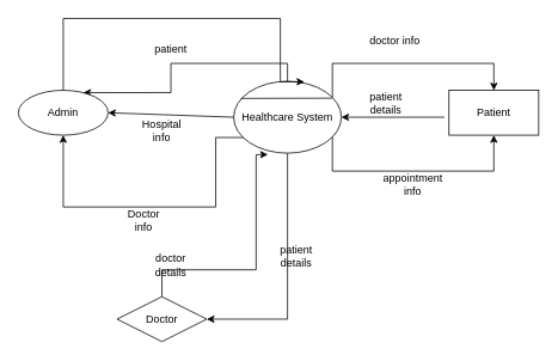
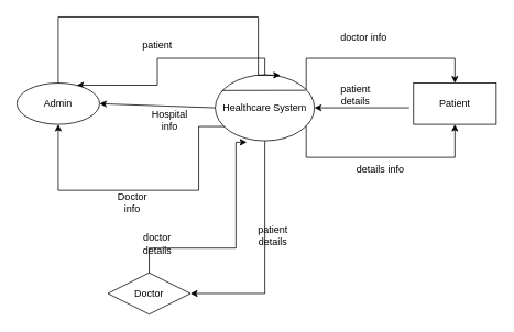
  <mxCell id="0" />
  <mxCell id="1" parent="0" />
  <mxCell id="2" style="edgeStyle=orthogonalEdgeStyle;rounded=0;orthogonalLoop=1;jettySize=auto;html=1;exitX=0.5;exitY=0;exitDx=0;exitDy=0;entryX=0.75;entryY=0;entryDx=0;entryDy=0;" edge="1" parent="1" source="7" target="9"><mxGeometry relative="1" as="geometry" /></mxCell>
  <mxCell id="3" style="edgeStyle=orthogonalEdgeStyle;rounded=0;orthogonalLoop=1;jettySize=auto;html=1;entryX=0.5;entryY=1;entryDx=0;entryDy=0;exitX=0.13;exitY=0.783;exitDx=0;exitDy=0;exitPerimeter=0;" edge="1" parent="1" source="7" target="9"><mxGeometry relative="1" as="geometry"><Array as="points"><mxPoint x="240" y="153" /><mxPoint x="240" y="230" /><mxPoint x="70" y="230" /></Array></mxGeometry></mxCell>
  <mxCell id="4" style="edgeStyle=orthogonalEdgeStyle;rounded=0;orthogonalLoop=1;jettySize=auto;html=1;entryX=1;entryY=0.5;entryDx=0;entryDy=0;exitX=0.5;exitY=1;exitDx=0;exitDy=0;" edge="1" parent="1" source="7" target="10"><mxGeometry relative="1" as="geometry"><mxPoint x="300" y="360" as="targetPoint" /></mxGeometry></mxCell>
  <mxCell id="5" style="edgeStyle=orthogonalEdgeStyle;rounded=0;orthogonalLoop=1;jettySize=auto;html=1;entryX=0.5;entryY=0;entryDx=0;entryDy=0;exitX=0.978;exitY=0.348;exitDx=0;exitDy=0;exitPerimeter=0;" edge="1" parent="1" source="7" target="11"><mxGeometry relative="1" as="geometry"><Array as="points"><mxPoint x="370" y="118" /><mxPoint x="370" y="70" /><mxPoint x="550" y="70" /></Array></mxGeometry></mxCell>
  <mxCell id="6" style="edgeStyle=orthogonalEdgeStyle;rounded=0;orthogonalLoop=1;jettySize=auto;html=1;entryX=0.5;entryY=1;entryDx=0;entryDy=0;exitX=0.946;exitY=0.728;exitDx=0;exitDy=0;exitPerimeter=0;" edge="1" parent="1" source="7" target="11"><mxGeometry relative="1" as="geometry"><Array as="points"><mxPoint x="336" y="150" /><mxPoint x="370" y="150" /><mxPoint x="370" y="190" /><mxPoint x="550" y="190" /></Array></mxGeometry></mxCell>
  <mxCell id="7" value="Healthcare System" style="ellipse;whiteSpace=wrap;html=1;aspect=fixed;" vertex="1" parent="1"><mxGeometry x="260" y="90" width="120" height="80" as="geometry" /></mxCell>
  <mxCell id="8" value="" style="endArrow=none;html=1;rounded=0;entryX=0.068;entryY=0.238;entryDx=0;entryDy=0;entryPerimeter=0;exitX=0.912;exitY=0.235;exitDx=0;exitDy=0;exitPerimeter=0;" edge="1" parent="1" source="7" target="7"><mxGeometry width="50" height="50" relative="1" as="geometry"><mxPoint x="280" y="160" as="sourcePoint" /><mxPoint x="330" y="110" as="targetPoint" /></mxGeometry></mxCell>
  <mxCell id="9" value="Admin" style="ellipse;whiteSpace=wrap;html=1;" vertex="1" parent="1"><mxGeometry x="20" y="100" width="100" height="50" as="geometry" /></mxCell>
  <mxCell id="10" value="Doctor" style="rhombus;whiteSpace=wrap;html=1;" vertex="1" parent="1"><mxGeometry x="130" y="330" width="100" height="50" as="geometry" /></mxCell>
  <mxCell id="11" value="Patient" style="rounded=0;whiteSpace=wrap;html=1;" vertex="1" parent="1"><mxGeometry x="500" y="100" width="100" height="50" as="geometry" /></mxCell>
  <mxCell id="12" style="rounded=0;orthogonalLoop=1;jettySize=auto;html=1;entryX=1;entryY=0.5;entryDx=0;entryDy=0;exitX=0;exitY=0.5;exitDx=0;exitDy=0;" edge="1" parent="1" source="7" target="9"><mxGeometry relative="1" as="geometry" /></mxCell>
  <mxCell id="13" style="edgeStyle=orthogonalEdgeStyle;rounded=0;orthogonalLoop=1;jettySize=auto;html=1;exitX=-0.052;exitY=0.6;exitDx=0;exitDy=0;exitPerimeter=0;" edge="1" parent="1" source="11" target="7"><mxGeometry relative="1" as="geometry" /></mxCell>
  <mxCell id="14" value="patient" style="text;html=1;align=center;verticalAlign=middle;whiteSpace=wrap;rounded=0;" vertex="1" parent="1"><mxGeometry x="160" y="40" width="60" height="30" as="geometry" /></mxCell>
- <mxCell id="15" value="Hospital info" style="text;html=1;align=center;verticalAlign=middle;whiteSpace=wrap;rounded=0;" vertex="1" parent="1"><mxGeometry x="150" y="130" width="60" height="30" as="geometry" /></mxCell>
+ <mxCell id="15" value="Hospital info" style="text;html=1;align=center;verticalAlign=middle;whiteSpace=wrap;rounded=0;" vertex="1" parent="1"><mxGeometry x="175" y="130" width="60" height="30" as="geometry" /></mxCell>
  <mxCell id="16" value="Doctor info" style="text;html=1;align=center;verticalAlign=middle;whiteSpace=wrap;rounded=0;" vertex="1" parent="1"><mxGeometry x="130" y="230" width="60" height="30" as="geometry" /></mxCell>
  <mxCell id="17" value="doctor info" style="text;html=1;align=center;verticalAlign=middle;whiteSpace=wrap;rounded=0;" vertex="1" parent="1"><mxGeometry x="410" y="30" width="60" height="30" as="geometry" /></mxCell>
  <mxCell id="18" value="patient details" style="text;html=1;align=center;verticalAlign=middle;whiteSpace=wrap;rounded=0;" vertex="1" parent="1"><mxGeometry x="400" y="100" width="60" height="30" as="geometry" /></mxCell>
- <mxCell id="19" value="appointment info" style="text;html=1;align=center;verticalAlign=middle;whiteSpace=wrap;rounded=0;" vertex="1" parent="1"><mxGeometry x="430" y="190" width="60" height="30" as="geometry" /></mxCell>
+ <mxCell id="19" value="details info" style="text;html=1;align=center;verticalAlign=middle;whiteSpace=wrap;rounded=0;" vertex="1" parent="1"><mxGeometry x="430" y="190" width="60" height="30" as="geometry" /></mxCell>
  <mxCell id="20" value="patient details" style="text;html=1;align=center;verticalAlign=middle;whiteSpace=wrap;rounded=0;" vertex="1" parent="1"><mxGeometry x="300" y="270" width="60" height="30" as="geometry" /></mxCell>
  <mxCell id="21" style="edgeStyle=orthogonalEdgeStyle;rounded=0;orthogonalLoop=1;jettySize=auto;html=1;entryX=0.318;entryY=1.021;entryDx=0;entryDy=0;entryPerimeter=0;exitX=0.5;exitY=0;exitDx=0;exitDy=0;" edge="1" parent="1" source="10" target="7"><mxGeometry relative="1" as="geometry"><Array as="points"><mxPoint x="180" y="300" /><mxPoint x="285" y="300" /></Array></mxGeometry></mxCell>
  <mxCell id="22" value="doctor details" style="text;html=1;align=center;verticalAlign=middle;whiteSpace=wrap;rounded=0;" vertex="1" parent="1"><mxGeometry x="160" y="280" width="60" height="30" as="geometry" /></mxCell>
  <mxCell id="23" style="edgeStyle=orthogonalEdgeStyle;rounded=0;orthogonalLoop=1;jettySize=auto;html=1;entryX=0.656;entryY=0.006;entryDx=0;entryDy=0;entryPerimeter=0;exitX=0.5;exitY=0;exitDx=0;exitDy=0;" edge="1" parent="1" source="9" target="7"><mxGeometry relative="1" as="geometry"><Array as="points"><mxPoint x="70" y="20" /><mxPoint x="312" y="20" /></Array></mxGeometry></mxCell>
